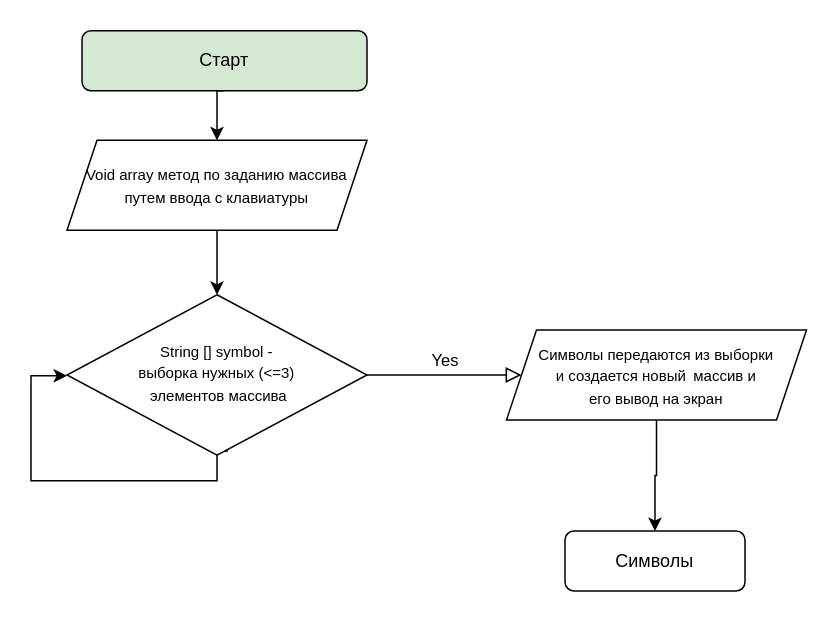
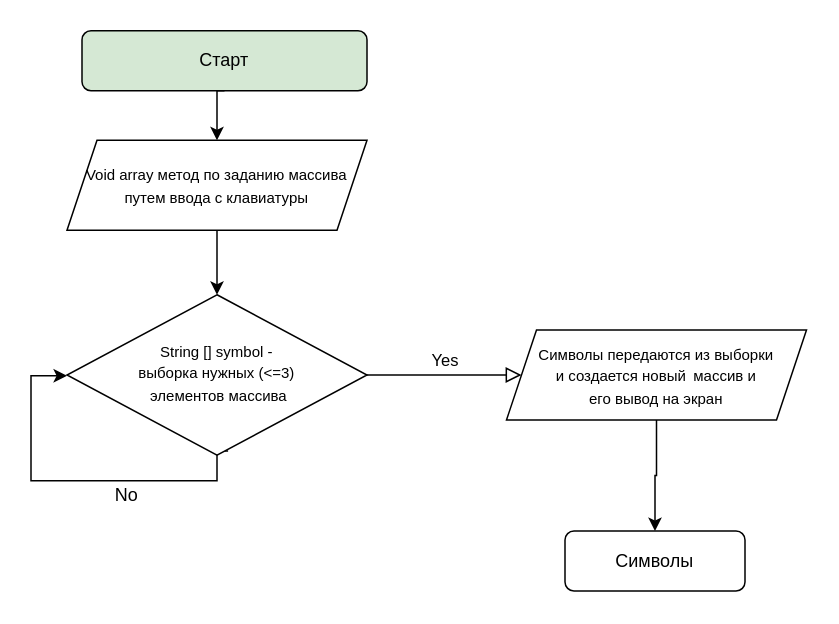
  <mxCell id="0" />
  <mxCell id="1" parent="0" />
  <mxCell id="2" style="edgeStyle=orthogonalEdgeStyle;rounded=0;orthogonalLoop=1;jettySize=auto;html=1;exitX=0.5;exitY=1;exitDx=0;exitDy=0;entryX=0.5;entryY=0;entryDx=0;entryDy=0;" parent="1" source="3" target="8" edge="1"><mxGeometry relative="1" as="geometry" /></mxCell>
  <mxCell id="3" value="Старт" style="rounded=1;whiteSpace=wrap;html=1;fontSize=12;glass=0;strokeWidth=1;shadow=0;fillColor=#d5e8d4;" parent="1" vertex="1"><mxGeometry x="54" y="20" width="190" height="40" as="geometry" /></mxCell>
  <mxCell id="4" value="Yes" style="edgeStyle=orthogonalEdgeStyle;rounded=0;html=1;jettySize=auto;orthogonalLoop=1;fontSize=11;endArrow=block;endFill=0;endSize=8;strokeWidth=1;shadow=0;labelBackgroundColor=none;entryX=0;entryY=0.5;entryDx=0;entryDy=0;" parent="1" source="6" target="10" edge="1"><mxGeometry y="10" relative="1" as="geometry"><mxPoint as="offset" /><mxPoint x="334" y="250" as="targetPoint" /></mxGeometry></mxCell>
  <mxCell id="5" style="edgeStyle=orthogonalEdgeStyle;rounded=0;orthogonalLoop=1;jettySize=auto;html=1;exitX=0.537;exitY=0.973;exitDx=0;exitDy=0;exitPerimeter=0;" parent="1" source="6" edge="1"><mxGeometry relative="1" as="geometry"><mxPoint x="44" y="250" as="targetPoint" /><mxPoint x="164" y="300" as="sourcePoint" /><Array as="points"><mxPoint x="144" y="300" /><mxPoint x="144" y="320" /><mxPoint x="20" y="320" /><mxPoint x="20" y="250" /></Array></mxGeometry></mxCell>
  <mxCell id="6" value="&lt;font style=&quot;font-size: 10px;&quot;&gt;String [] symbol - &lt;br&gt;выборка нужных (&amp;lt;=3)&lt;br&gt;&amp;nbsp;элементов массива&lt;/font&gt;" style="rhombus;whiteSpace=wrap;html=1;shadow=0;fontFamily=Helvetica;fontSize=12;align=center;strokeWidth=1;spacing=6;spacingTop=-4;" parent="1" vertex="1"><mxGeometry x="44" y="196" width="200" height="107" as="geometry" /></mxCell>
  <mxCell id="7" style="edgeStyle=orthogonalEdgeStyle;rounded=0;orthogonalLoop=1;jettySize=auto;html=1;exitX=0.5;exitY=1;exitDx=0;exitDy=0;entryX=0.5;entryY=0;entryDx=0;entryDy=0;" parent="1" source="8" target="6" edge="1"><mxGeometry relative="1" as="geometry" /></mxCell>
  <mxCell id="8" value="&lt;font style=&quot;font-size: 10px;&quot;&gt;Void array метод по заданию массива путем ввода с клавиатуры&lt;/font&gt;" style="shape=parallelogram;perimeter=parallelogramPerimeter;whiteSpace=wrap;html=1;fixedSize=1;" parent="1" vertex="1"><mxGeometry x="44" y="93" width="200" height="60" as="geometry" /></mxCell>
  <mxCell id="9" style="edgeStyle=orthogonalEdgeStyle;rounded=0;orthogonalLoop=1;jettySize=auto;html=1;exitX=0.5;exitY=1;exitDx=0;exitDy=0;entryX=0.5;entryY=0;entryDx=0;entryDy=0;" parent="1" source="10" target="11" edge="1"><mxGeometry relative="1" as="geometry" /></mxCell>
  <mxCell id="10" value="&lt;font style=&quot;font-size: 10px;&quot;&gt;Символы передаются из выборки &lt;br&gt;и создается новый&lt;span style=&quot;white-space: pre;&quot;&gt;&#09;&lt;/span&gt; массив и &lt;br&gt;его вывод на экран&lt;/font&gt;" style="shape=parallelogram;perimeter=parallelogramPerimeter;whiteSpace=wrap;html=1;fixedSize=1;" parent="1" vertex="1"><mxGeometry x="337" y="219.5" width="200" height="60" as="geometry" /></mxCell>
  <mxCell id="11" value="Символы" style="rounded=1;whiteSpace=wrap;html=1;fontSize=12;glass=0;strokeWidth=1;shadow=0;" parent="1" vertex="1"><mxGeometry x="376" y="353.5" width="120" height="40" as="geometry" /></mxCell>
+ <mxCell id="12" value="No" style="text;html=1;strokeColor=none;fillColor=none;align=center;verticalAlign=middle;whiteSpace=wrap;rounded=0;" parent="1" vertex="1"><mxGeometry x="54" y="315" width="60" height="30" as="geometry" /></mxCell>
